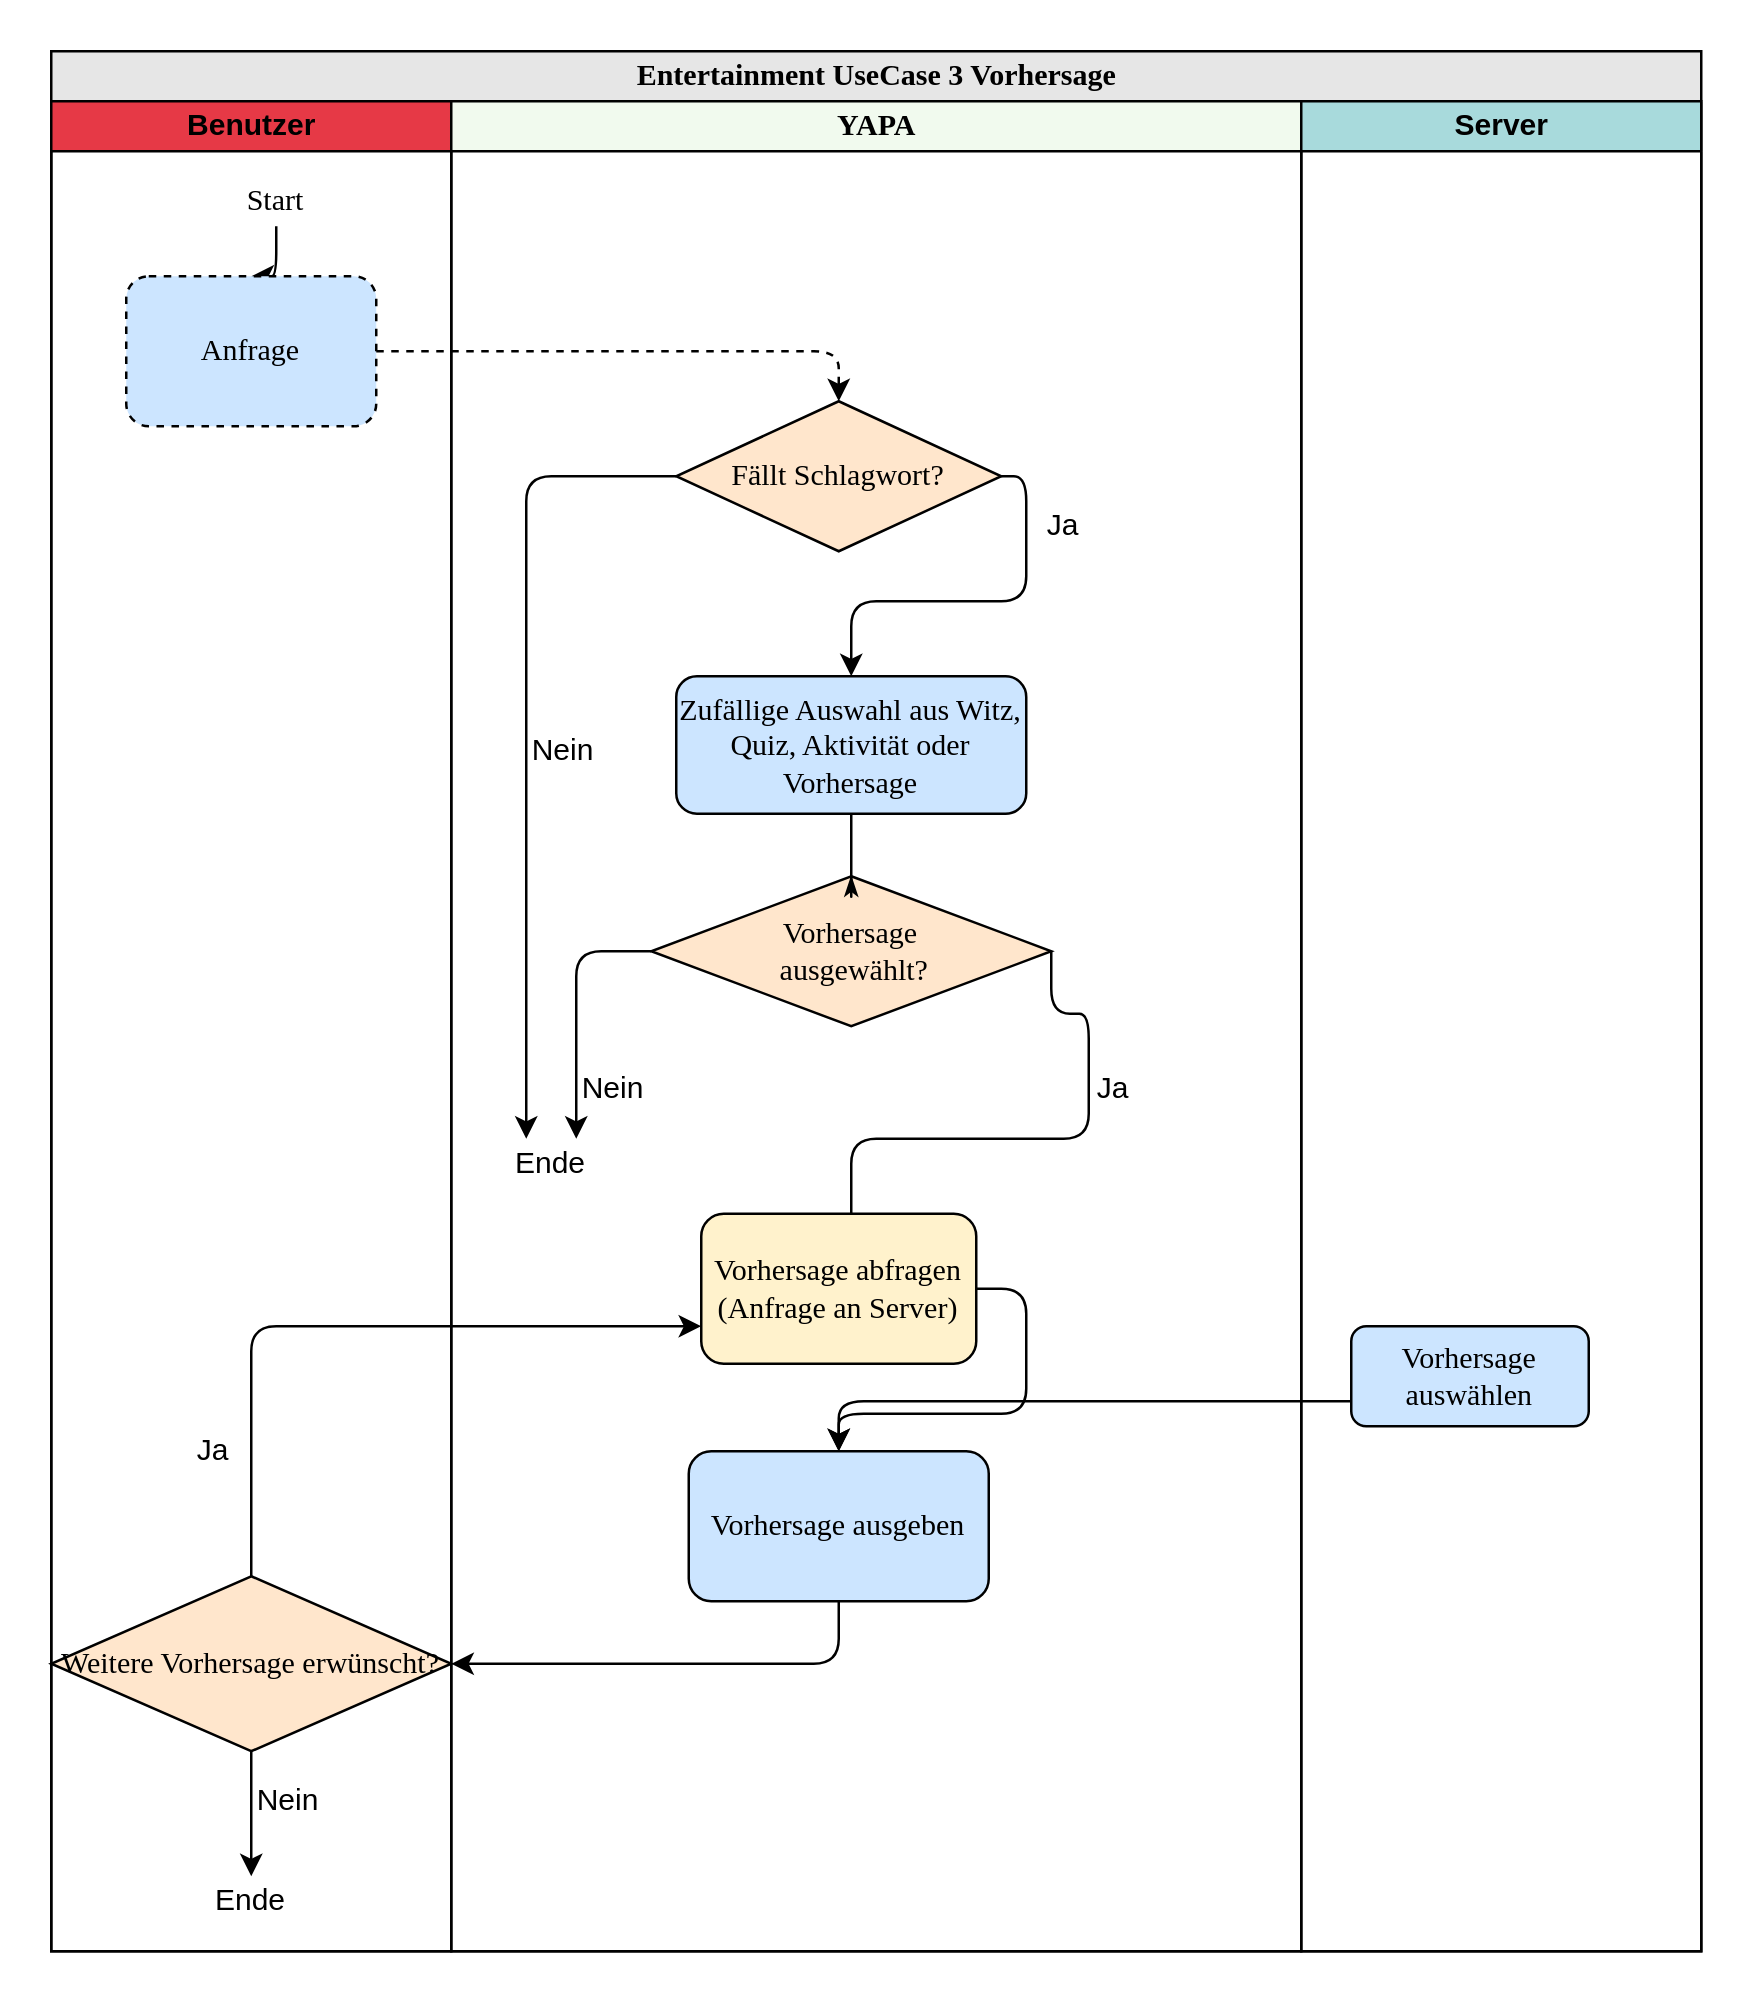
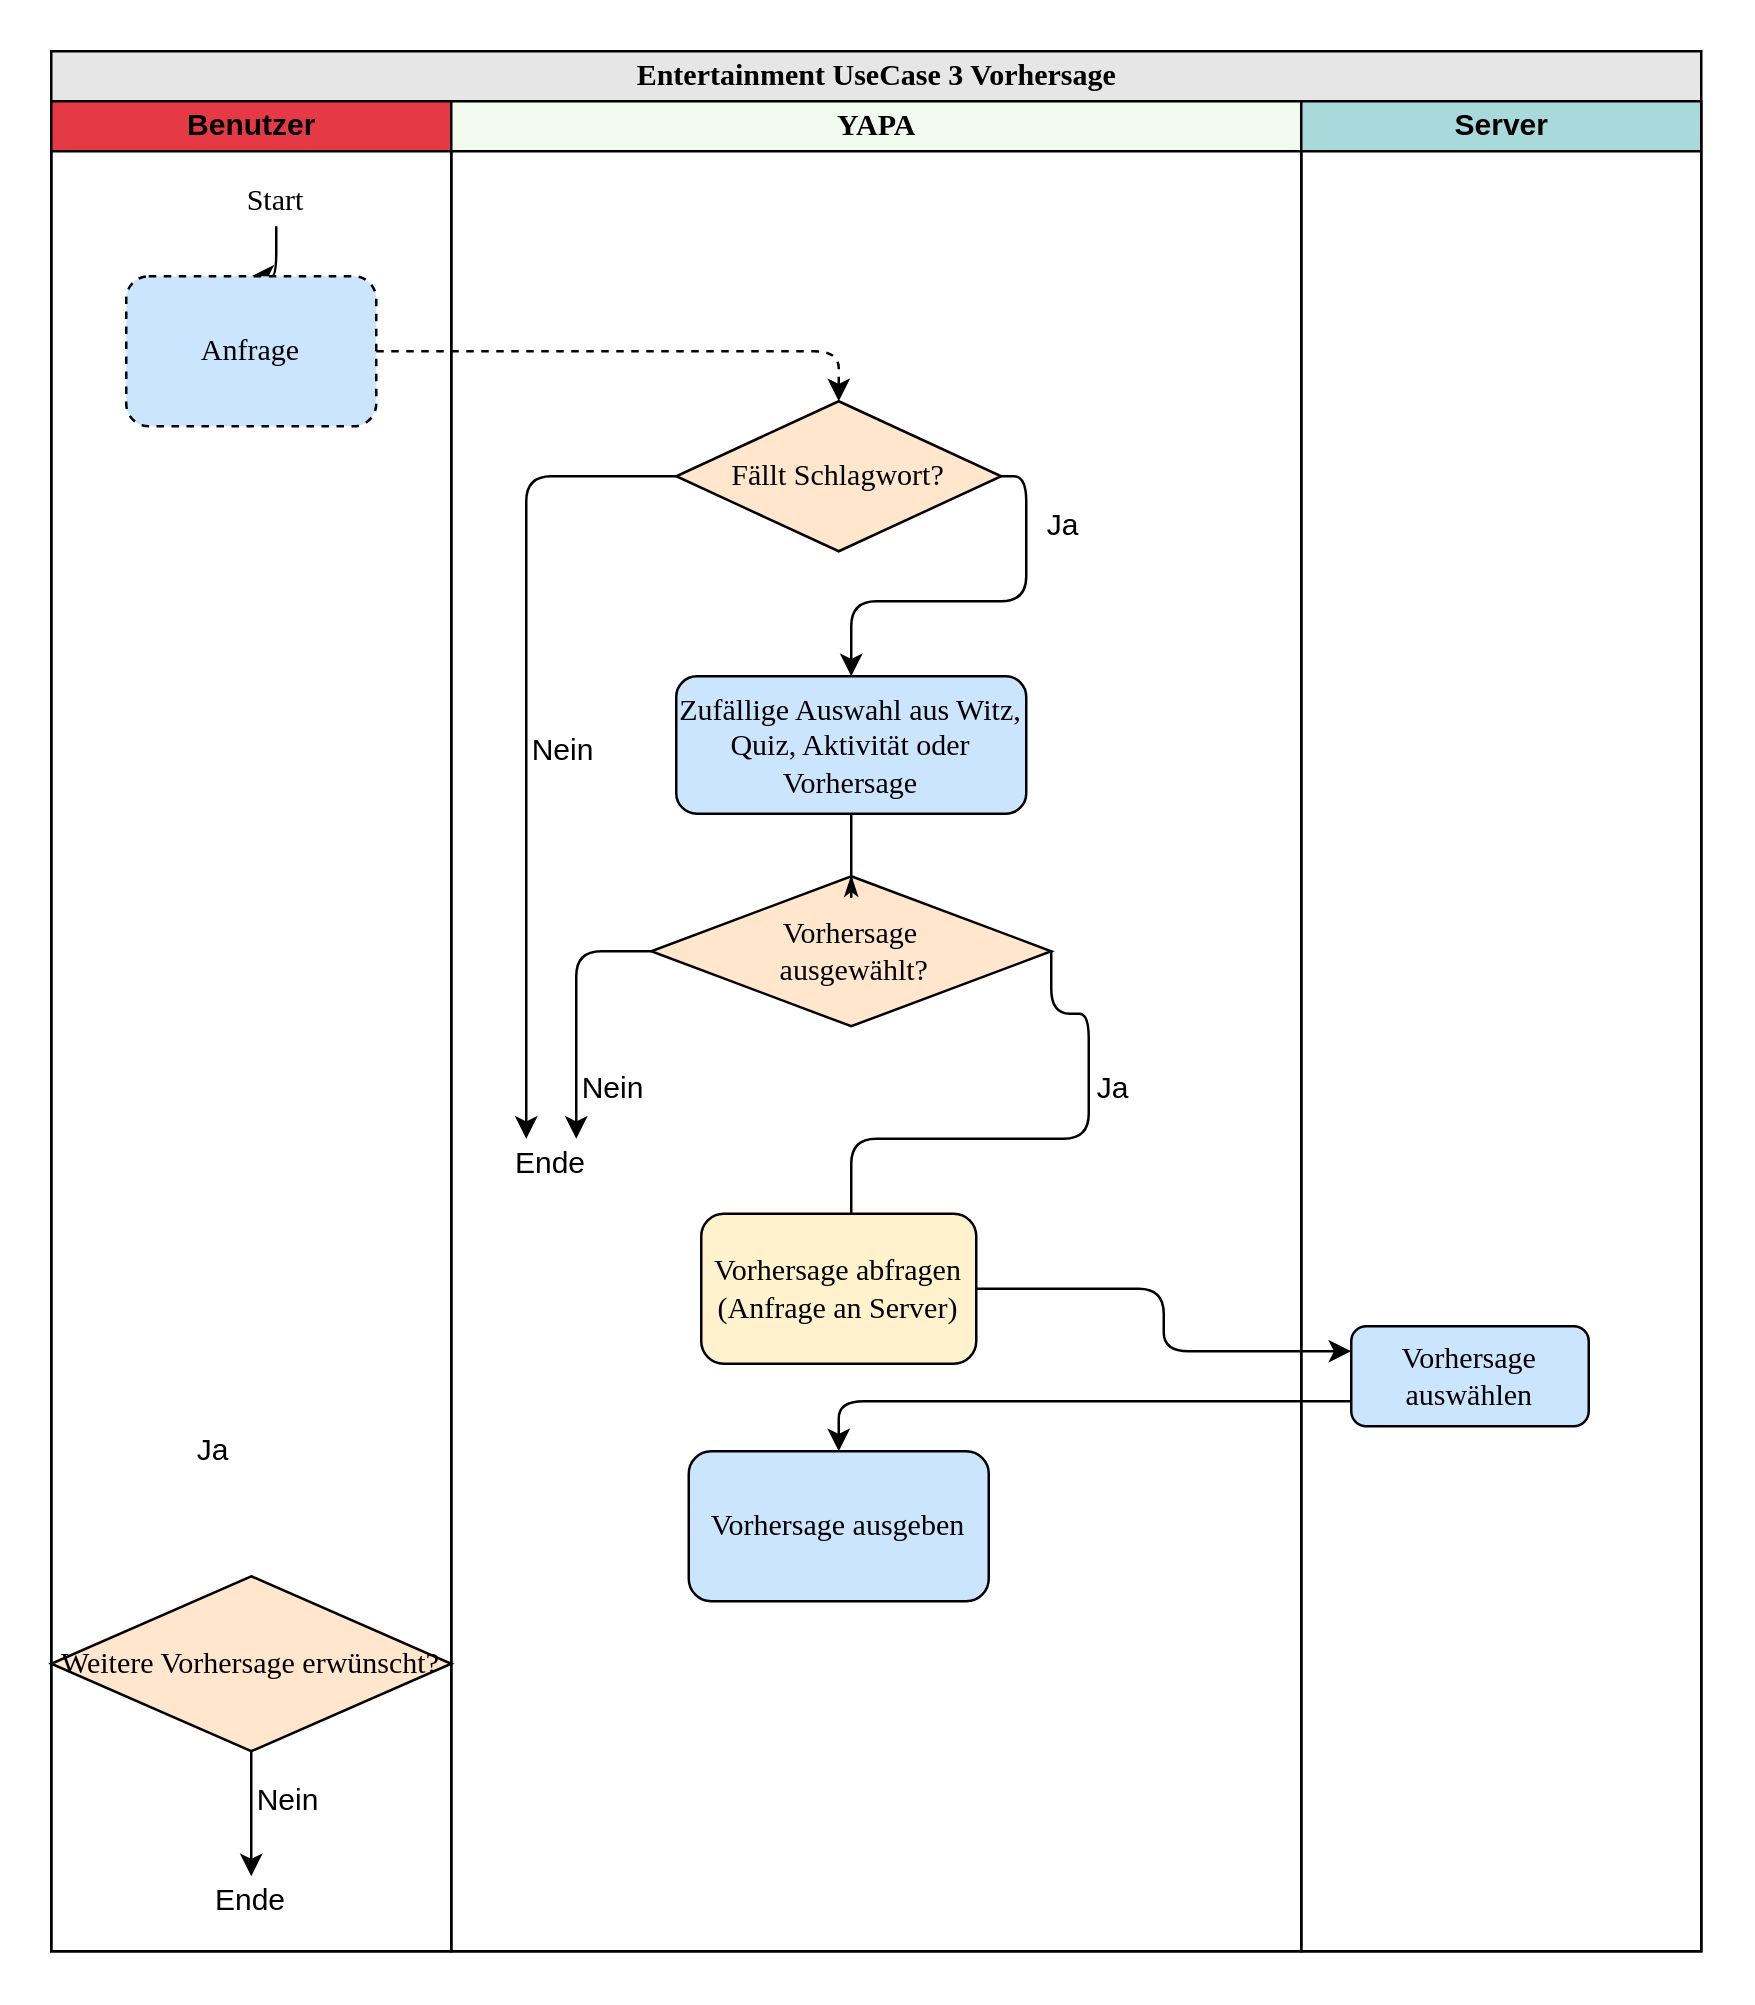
  <mxCell id="0" />
  <mxCell id="1" parent="0" />
  <mxCell id="2" value="&lt;font style=&quot;font-size: 12px&quot;&gt;Entertainment UseCase 3 Vorhersage&lt;/font&gt;" style="swimlane;html=1;childLayout=stackLayout;startSize=20;rounded=0;shadow=0;labelBackgroundColor=none;strokeWidth=1;fontFamily=Verdana;fontSize=8;align=center;fillColor=#E6E6E6;" parent="1" vertex="1"><mxGeometry x="20" y="20" width="660" height="760" as="geometry" /></mxCell>
  <mxCell id="3" value="Benutzer" style="swimlane;html=1;startSize=20;fillColor=#E63946;" parent="2" vertex="1"><mxGeometry y="20" width="160" height="740" as="geometry" /></mxCell>
  <mxCell id="4" style="edgeStyle=orthogonalEdgeStyle;rounded=1;orthogonalLoop=1;jettySize=auto;html=1;fontSize=12;" parent="3" source="5" target="6" edge="1"><mxGeometry relative="1" as="geometry" /></mxCell>
  <mxCell id="5" value="&lt;font face=&quot;Verdana&quot;&gt;Start&lt;/font&gt;" style="text;html=1;strokeColor=none;fillColor=none;align=center;verticalAlign=middle;whiteSpace=wrap;rounded=0;" parent="3" vertex="1"><mxGeometry x="70" y="30" width="40" height="20" as="geometry" /></mxCell>
  <mxCell id="6" value="&lt;font style=&quot;font-size: 12px&quot;&gt;Anfrage&lt;/font&gt;" style="rounded=1;whiteSpace=wrap;html=1;shadow=0;labelBackgroundColor=none;strokeWidth=1;fontFamily=Verdana;fontSize=8;align=center;fillColor=#CCE5FF;dashed=1;" parent="3" vertex="1"><mxGeometry x="30" y="70" width="100" height="60" as="geometry" /></mxCell>
  <mxCell id="7" value="Ja" style="text;html=1;strokeColor=none;fillColor=none;align=center;verticalAlign=middle;whiteSpace=wrap;rounded=0;fontSize=12;" parent="3" vertex="1"><mxGeometry x="50" y="530" width="30" height="20" as="geometry" /></mxCell>
  <mxCell id="8" value="Weitere Vorhersage erwünscht?" style="rhombus;whiteSpace=wrap;html=1;rounded=0;shadow=0;labelBackgroundColor=none;strokeWidth=1;fontFamily=Verdana;fontSize=12;align=center;fillColor=#FFE6CC;" parent="3" vertex="1"><mxGeometry y="590" width="160" height="70" as="geometry" /></mxCell>
  <mxCell id="9" value="Ende" style="text;html=1;strokeColor=none;fillColor=none;align=center;verticalAlign=middle;whiteSpace=wrap;rounded=0;" parent="3" vertex="1"><mxGeometry x="60" y="710" width="40" height="20" as="geometry" /></mxCell>
  <mxCell id="10" style="edgeStyle=orthogonalEdgeStyle;rounded=0;orthogonalLoop=1;jettySize=auto;html=1;exitX=0.5;exitY=1;exitDx=0;exitDy=0;fontSize=12;entryX=0.5;entryY=0;entryDx=0;entryDy=0;" parent="3" source="8" target="9" edge="1"><mxGeometry relative="1" as="geometry"><mxPoint x="80" y="915" as="sourcePoint" /><mxPoint x="80" y="925" as="targetPoint" /></mxGeometry></mxCell>
  <mxCell id="11" value="Nein" style="text;html=1;strokeColor=none;fillColor=none;align=center;verticalAlign=middle;whiteSpace=wrap;rounded=0;fontSize=12;" parent="3" vertex="1"><mxGeometry x="80" y="670" width="30" height="20" as="geometry" /></mxCell>
  <mxCell id="12" value="&lt;font face=&quot;Verdana&quot;&gt;YAPA&lt;/font&gt;" style="swimlane;html=1;startSize=20;fillColor=#F1FAEE;" parent="2" vertex="1"><mxGeometry x="160" y="20" width="340" height="740" as="geometry" /></mxCell>
  <mxCell id="13" value="&lt;font style=&quot;font-size: 12px&quot;&gt;Zufällige Auswahl aus Witz, Quiz, Aktivität oder Vorhersage&lt;/font&gt;" style="rounded=1;whiteSpace=wrap;html=1;shadow=0;labelBackgroundColor=none;strokeWidth=1;fontFamily=Verdana;fontSize=8;align=center;fillColor=#CCE5FF;" parent="12" vertex="1"><mxGeometry x="90" y="230" width="140" height="55" as="geometry" /></mxCell>
  <mxCell id="14" style="edgeStyle=orthogonalEdgeStyle;rounded=1;orthogonalLoop=1;jettySize=auto;html=1;exitX=0;exitY=0.5;exitDx=0;exitDy=0;entryX=0.75;entryY=0;entryDx=0;entryDy=0;" parent="12" source="16" target="26" edge="1"><mxGeometry relative="1" as="geometry"><mxPoint x="60" y="415" as="targetPoint" /></mxGeometry></mxCell>
  <mxCell id="15" style="edgeStyle=orthogonalEdgeStyle;rounded=1;orthogonalLoop=1;jettySize=auto;html=1;exitX=1;exitY=0.5;exitDx=0;exitDy=0;entryX=0.5;entryY=0;entryDx=0;entryDy=0;" parent="12" source="16" target="25" edge="1"><mxGeometry relative="1" as="geometry"><mxPoint x="160" y="435" as="targetPoint" /><Array as="points"><mxPoint x="255" y="365" /><mxPoint x="255" y="415" /><mxPoint x="160" y="415" /><mxPoint x="160" y="460" /></Array></mxGeometry></mxCell>
  <mxCell id="16" value="Vorhersage&lt;br&gt;&amp;nbsp;ausgewählt?" style="rhombus;whiteSpace=wrap;html=1;rounded=0;shadow=0;labelBackgroundColor=none;strokeWidth=1;fontFamily=Verdana;fontSize=12;align=center;fillColor=#FFE6CC;" parent="12" vertex="1"><mxGeometry x="80" y="310" width="160" height="60" as="geometry" /></mxCell>
  <mxCell id="17" style="edgeStyle=orthogonalEdgeStyle;rounded=1;html=1;labelBackgroundColor=none;startArrow=none;startFill=0;startSize=5;endArrow=classicThin;endFill=1;endSize=5;jettySize=auto;orthogonalLoop=1;strokeWidth=1;fontFamily=Verdana;fontSize=8;entryX=0.5;entryY=0;entryDx=0;entryDy=0;" parent="12" source="13" target="16" edge="1"><mxGeometry relative="1" as="geometry"><Array as="points"><mxPoint x="160" y="320" /><mxPoint x="160" y="345" /></Array><mxPoint x="-90" y="320" as="targetPoint" /></mxGeometry></mxCell>
  <mxCell id="18" style="edgeStyle=orthogonalEdgeStyle;rounded=1;orthogonalLoop=1;jettySize=auto;html=1;exitX=1;exitY=0.5;exitDx=0;exitDy=0;entryX=0.5;entryY=0;entryDx=0;entryDy=0;fontSize=12;" parent="12" source="20" target="13" edge="1"><mxGeometry relative="1" as="geometry"><Array as="points"><mxPoint x="230" y="150" /><mxPoint x="230" y="200" /><mxPoint x="160" y="200" /></Array></mxGeometry></mxCell>
  <mxCell id="19" style="edgeStyle=orthogonalEdgeStyle;rounded=1;orthogonalLoop=1;jettySize=auto;html=1;exitX=0;exitY=0.5;exitDx=0;exitDy=0;entryX=0.25;entryY=0;entryDx=0;entryDy=0;fontSize=12;" parent="12" source="20" target="26" edge="1"><mxGeometry relative="1" as="geometry"><Array as="points"><mxPoint x="30" y="150" /></Array><mxPoint x="20" y="200" as="targetPoint" /></mxGeometry></mxCell>
  <mxCell id="20" value="Fällt Schlagwort?" style="rhombus;whiteSpace=wrap;html=1;rounded=0;shadow=0;labelBackgroundColor=none;strokeWidth=1;fontFamily=Verdana;fontSize=12;align=center;fillColor=#FFE6CC;" parent="12" vertex="1"><mxGeometry x="90" y="120" width="130" height="60" as="geometry" /></mxCell>
  <mxCell id="21" value="&lt;div&gt;Nein&lt;/div&gt;" style="text;html=1;strokeColor=none;fillColor=none;align=center;verticalAlign=middle;whiteSpace=wrap;rounded=0;fontSize=12;" parent="12" vertex="1"><mxGeometry x="30" y="250" width="30" height="20" as="geometry" /></mxCell>
  <mxCell id="22" value="&lt;div&gt;Nein&lt;/div&gt;" style="text;html=1;strokeColor=none;fillColor=none;align=center;verticalAlign=middle;whiteSpace=wrap;rounded=0;fontSize=12;" parent="12" vertex="1"><mxGeometry x="50" y="385" width="30" height="20" as="geometry" /></mxCell>
  <mxCell id="23" value="Ja" style="text;html=1;strokeColor=none;fillColor=none;align=center;verticalAlign=middle;whiteSpace=wrap;rounded=0;fontSize=12;" parent="12" vertex="1"><mxGeometry x="230" y="160" width="30" height="20" as="geometry" /></mxCell>
  <mxCell id="24" value="Ja" style="text;html=1;strokeColor=none;fillColor=none;align=center;verticalAlign=middle;whiteSpace=wrap;rounded=0;fontSize=12;" parent="12" vertex="1"><mxGeometry x="250" y="385" width="30" height="20" as="geometry" /></mxCell>
  <mxCell id="25" value="&lt;font style=&quot;font-size: 12px&quot;&gt;Vorhersage abfragen (Anfrage an Server)&lt;/font&gt;" style="rounded=1;whiteSpace=wrap;html=1;shadow=0;labelBackgroundColor=none;strokeWidth=1;fontFamily=Verdana;fontSize=8;align=center;fillColor=#fff2cc;" parent="12" vertex="1"><mxGeometry x="100" y="445" width="110" height="60" as="geometry" /></mxCell>
  <mxCell id="26" value="Ende" style="text;html=1;strokeColor=none;fillColor=none;align=center;verticalAlign=middle;whiteSpace=wrap;rounded=0;fontSize=12;" parent="12" vertex="1"><mxGeometry x="20" y="415" width="40" height="20" as="geometry" /></mxCell>
  <mxCell id="27" value="&lt;span style=&quot;font-size: 12px&quot;&gt;Vorhersage ausgeben&lt;/span&gt;" style="rounded=1;whiteSpace=wrap;html=1;shadow=0;labelBackgroundColor=none;strokeWidth=1;fontFamily=Verdana;fontSize=8;align=center;fillColor=#CCE5FF;" parent="12" vertex="1"><mxGeometry x="95" y="540" width="120" height="60" as="geometry" /></mxCell>
- <mxCell id="28" style="edgeStyle=orthogonalEdgeStyle;rounded=1;orthogonalLoop=1;jettySize=auto;html=1;fontSize=12;exitX=1;exitY=0.5;exitDx=0;exitDy=0;" parent="2" source="25" target="27" edge="1"><mxGeometry relative="1" as="geometry"><mxPoint x="480" y="645" as="sourcePoint" /><mxPoint x="600" y="670" as="targetPoint" /></mxGeometry></mxCell>
+ <mxCell id="28" style="edgeStyle=orthogonalEdgeStyle;rounded=1;orthogonalLoop=1;jettySize=auto;html=1;fontSize=12;exitX=1;exitY=0.5;exitDx=0;exitDy=0;entryX=0;entryY=0.25;entryDx=0;entryDy=0;" parent="2" source="25" target="33" edge="1"><mxGeometry relative="1" as="geometry"><mxPoint x="480" y="645" as="sourcePoint" /><mxPoint x="600" y="670" as="targetPoint" /></mxGeometry></mxCell>
  <mxCell id="29" style="edgeStyle=orthogonalEdgeStyle;rounded=1;orthogonalLoop=1;jettySize=auto;html=1;fontSize=12;exitX=0;exitY=0.75;exitDx=0;exitDy=0;" parent="2" source="33" target="27" edge="1"><mxGeometry relative="1" as="geometry"><mxPoint x="400" y="875" as="sourcePoint" /><mxPoint x="545" y="900" as="targetPoint" /></mxGeometry></mxCell>
- <mxCell id="30" style="edgeStyle=orthogonalEdgeStyle;rounded=1;orthogonalLoop=1;jettySize=auto;html=1;exitX=0.5;exitY=1;exitDx=0;exitDy=0;entryX=1;entryY=0.5;entryDx=0;entryDy=0;fontSize=12;" parent="2" source="27" target="8" edge="1"><mxGeometry relative="1" as="geometry"><mxPoint x="250" y="705" as="sourcePoint" /><mxPoint x="10" y="765" as="targetPoint" /><Array as="points"><mxPoint x="315" y="645" /></Array></mxGeometry></mxCell>
- <mxCell id="31" style="edgeStyle=orthogonalEdgeStyle;rounded=1;orthogonalLoop=1;jettySize=auto;html=1;fontSize=12;entryX=0;entryY=0.75;entryDx=0;entryDy=0;exitX=0.5;exitY=0;exitDx=0;exitDy=0;" parent="2" source="8" target="25" edge="1"><mxGeometry relative="1" as="geometry"><mxPoint x="220" y="955" as="sourcePoint" /><mxPoint x="410" y="860" as="targetPoint" /></mxGeometry></mxCell>
  <mxCell id="32" value="Server" style="swimlane;html=1;startSize=20;fillColor=#A8DADC;" parent="2" vertex="1"><mxGeometry x="500" y="20" width="160" height="740" as="geometry" /></mxCell>
  <mxCell id="33" value="&lt;font style=&quot;font-size: 12px&quot;&gt;Vorhersage auswählen&lt;br&gt;&lt;/font&gt;" style="rounded=1;whiteSpace=wrap;html=1;shadow=0;labelBackgroundColor=none;strokeWidth=1;fontFamily=Verdana;fontSize=8;align=center;fillColor=#CCE5FF;" parent="32" vertex="1"><mxGeometry x="20" y="490" width="95" height="40" as="geometry" /></mxCell>
  <mxCell id="34" style="edgeStyle=orthogonalEdgeStyle;rounded=1;orthogonalLoop=1;jettySize=auto;html=1;exitX=1;exitY=0.5;exitDx=0;exitDy=0;entryX=0.5;entryY=0;entryDx=0;entryDy=0;fontSize=12;dashed=1;" parent="2" source="6" target="20" edge="1"><mxGeometry relative="1" as="geometry" /></mxCell>
